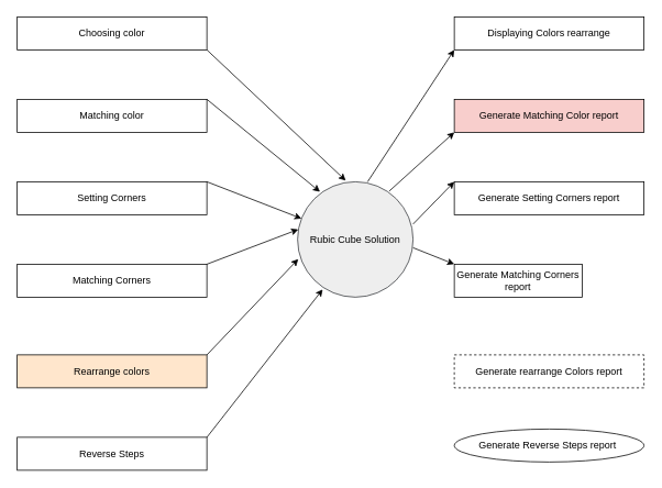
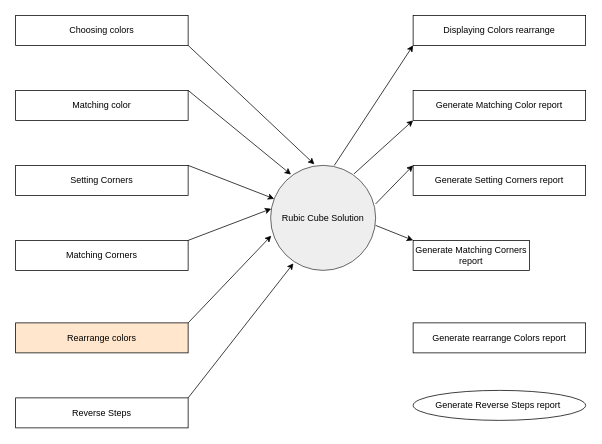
  <mxCell id="0" />
  <mxCell id="1" parent="0" />
  <mxCell id="2" value="Rubic Cube Solution" style="ellipse;whiteSpace=wrap;html=1;aspect=fixed;fillColor=#eeeeee;strokeColor=#36393d;" vertex="1" parent="1"><mxGeometry x="360" y="220" width="140" height="140" as="geometry" /></mxCell>
- <mxCell id="3" value="Choosing color" style="rounded=0;whiteSpace=wrap;html=1;" vertex="1" parent="1"><mxGeometry x="20" y="20" width="230" height="40" as="geometry" /></mxCell>
+ <mxCell id="3" value="Choosing colors" style="rounded=0;whiteSpace=wrap;html=1;" vertex="1" parent="1"><mxGeometry x="20" y="20" width="230" height="40" as="geometry" /></mxCell>
  <mxCell id="4" value="Matching color" style="rounded=0;whiteSpace=wrap;html=1;" vertex="1" parent="1"><mxGeometry x="20" y="120" width="230" height="40" as="geometry" /></mxCell>
  <mxCell id="5" value="Setting Corners" style="rounded=0;whiteSpace=wrap;html=1;" vertex="1" parent="1"><mxGeometry x="20" y="220" width="230" height="40" as="geometry" /></mxCell>
  <mxCell id="6" value="Matching Corners" style="rounded=0;whiteSpace=wrap;html=1;" vertex="1" parent="1"><mxGeometry x="20" y="320" width="230" height="40" as="geometry" /></mxCell>
  <mxCell id="7" value="Rearrange colors" style="rounded=0;whiteSpace=wrap;html=1;fillColor=#ffe6cc;" vertex="1" parent="1"><mxGeometry x="20" y="430" width="230" height="40" as="geometry" /></mxCell>
  <mxCell id="8" value="Reverse Steps" style="rounded=0;whiteSpace=wrap;html=1;" vertex="1" parent="1"><mxGeometry x="20" y="530" width="230" height="40" as="geometry" /></mxCell>
  <mxCell id="9" value="Displaying Colors rearrange" style="rounded=0;whiteSpace=wrap;html=1;" vertex="1" parent="1"><mxGeometry x="550" y="20" width="230" height="40" as="geometry" /></mxCell>
- <mxCell id="10" value="Generate Matching Color report" style="rounded=0;whiteSpace=wrap;html=1;fillColor=#f8cecc;" vertex="1" parent="1"><mxGeometry x="550" y="120" width="230" height="40" as="geometry" /></mxCell>
+ <mxCell id="10" value="Generate Matching Color report" style="rounded=0;whiteSpace=wrap;html=1;" vertex="1" parent="1"><mxGeometry x="550" y="120" width="230" height="40" as="geometry" /></mxCell>
  <mxCell id="11" value="Generate Setting Corners report" style="rounded=0;whiteSpace=wrap;html=1;" vertex="1" parent="1"><mxGeometry x="550" y="220" width="230" height="40" as="geometry" /></mxCell>
  <mxCell id="12" value="Generate Matching Corners report" style="rounded=0;whiteSpace=wrap;html=1;" vertex="1" parent="1"><mxGeometry x="550" y="320" width="155" height="40" as="geometry" /></mxCell>
- <mxCell id="13" value="Generate rearrange Colors report" style="rounded=0;whiteSpace=wrap;html=1;dashed=1;" vertex="1" parent="1"><mxGeometry x="550" y="430" width="230" height="40" as="geometry" /></mxCell>
+ <mxCell id="13" value="Generate rearrange Colors report" style="rounded=0;whiteSpace=wrap;html=1;" vertex="1" parent="1"><mxGeometry x="550" y="430" width="230" height="40" as="geometry" /></mxCell>
  <mxCell id="14" value="Generate Reverse Steps report&amp;nbsp;" style="ellipse;whiteSpace=wrap;html=1;" vertex="1" parent="1"><mxGeometry x="550" y="520" width="230" height="40" as="geometry" /></mxCell>
  <mxCell id="15" value="" style="endArrow=classic;html=1;entryX=0.217;entryY=0.933;entryDx=0;entryDy=0;entryPerimeter=0;" edge="1" parent="1" target="2"><mxGeometry width="50" height="50" relative="1" as="geometry"><mxPoint x="250" y="530" as="sourcePoint" /><mxPoint x="300" y="480" as="targetPoint" /></mxGeometry></mxCell>
  <mxCell id="16" value="" style="endArrow=classic;html=1;entryX=0.006;entryY=0.67;entryDx=0;entryDy=0;entryPerimeter=0;" edge="1" parent="1" target="2"><mxGeometry width="50" height="50" relative="1" as="geometry"><mxPoint x="250" y="430" as="sourcePoint" /><mxPoint x="300" y="380" as="targetPoint" /></mxGeometry></mxCell>
  <mxCell id="17" value="" style="endArrow=classic;html=1;entryX=0.006;entryY=0.413;entryDx=0;entryDy=0;entryPerimeter=0;" edge="1" parent="1" target="2"><mxGeometry width="50" height="50" relative="1" as="geometry"><mxPoint x="250" y="320" as="sourcePoint" /><mxPoint x="300" y="270" as="targetPoint" /></mxGeometry></mxCell>
  <mxCell id="18" value="" style="endArrow=classic;html=1;" edge="1" parent="1" target="2"><mxGeometry width="50" height="50" relative="1" as="geometry"><mxPoint x="250" y="220" as="sourcePoint" /><mxPoint x="300" y="170" as="targetPoint" /></mxGeometry></mxCell>
  <mxCell id="19" value="" style="endArrow=classic;html=1;entryX=0.194;entryY=0.087;entryDx=0;entryDy=0;entryPerimeter=0;" edge="1" parent="1" target="2"><mxGeometry width="50" height="50" relative="1" as="geometry"><mxPoint x="250" y="120" as="sourcePoint" /><mxPoint x="300" y="70" as="targetPoint" /></mxGeometry></mxCell>
  <mxCell id="20" value="" style="endArrow=classic;html=1;entryX=0.417;entryY=-0.01;entryDx=0;entryDy=0;entryPerimeter=0;" edge="1" parent="1" target="2"><mxGeometry width="50" height="50" relative="1" as="geometry"><mxPoint x="250" y="60" as="sourcePoint" /><mxPoint x="300" y="10" as="targetPoint" /></mxGeometry></mxCell>
  <mxCell id="21" value="" style="endArrow=classic;html=1;exitX=0.606;exitY=0.001;exitDx=0;exitDy=0;exitPerimeter=0;" edge="1" parent="1" source="2"><mxGeometry width="50" height="50" relative="1" as="geometry"><mxPoint x="500" y="110" as="sourcePoint" /><mxPoint x="550" y="60" as="targetPoint" /></mxGeometry></mxCell>
  <mxCell id="22" value="" style="endArrow=classic;html=1;exitX=0.794;exitY=0.081;exitDx=0;exitDy=0;exitPerimeter=0;" edge="1" parent="1" source="2"><mxGeometry width="50" height="50" relative="1" as="geometry"><mxPoint x="480" y="230" as="sourcePoint" /><mxPoint x="550" y="160" as="targetPoint" /></mxGeometry></mxCell>
  <mxCell id="23" value="" style="endArrow=classic;html=1;exitX=1;exitY=0.367;exitDx=0;exitDy=0;exitPerimeter=0;" edge="1" parent="1" source="2"><mxGeometry width="50" height="50" relative="1" as="geometry"><mxPoint x="500" y="270" as="sourcePoint" /><mxPoint x="550" y="220" as="targetPoint" /></mxGeometry></mxCell>
  <mxCell id="24" value="" style="endArrow=classic;html=1;entryX=0;entryY=0;entryDx=0;entryDy=0;" edge="1" parent="1" target="12"><mxGeometry width="50" height="50" relative="1" as="geometry"><mxPoint x="500" y="300" as="sourcePoint" /><mxPoint x="550" y="250" as="targetPoint" /></mxGeometry></mxCell>
